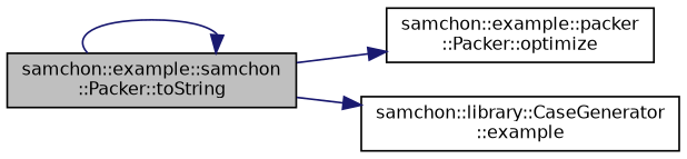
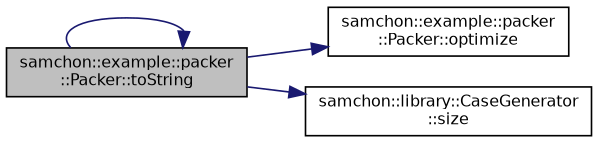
  digraph {
    rankdir=LR
    node [color=black fillcolor=white fontname=Helvetica fontsize=10 shape=record style=filled]
    edge [color=midnightblue fontname=Helvetica fontsize=10 labelfontname=Helvetica labelfontsize=10 style=solid]
-   n1 [fillcolor=grey75 fontcolor=black height=0.2 label="samchon::example::samchon\l::Packer::toString" width=0.4]
+   n1 [fillcolor=grey75 fontcolor=black height=0.2 label="samchon::example::packer\l::Packer::toString" width=0.4]
    n2 [height=0.2 label="samchon::example::packer\l::Packer::optimize" width=0.4]
-   n3 [height=0.2 label="samchon::library::CaseGenerator\l::example" width=0.4]
+   n3 [height=0.2 label="samchon::library::CaseGenerator\l::size" width=0.4]
    n1 -> n1
    n1 -> n2
    n1 -> n3
  }
